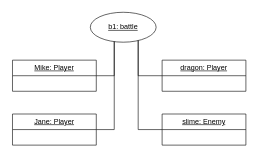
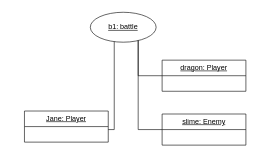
  <mxCell id="0" />
  <mxCell id="1" parent="0" />
  <mxCell id="2" value="&lt;u&gt;b1: battle&lt;/u&gt;" style="ellipse;html=1;whiteSpace=wrap;" vertex="1" parent="1"><mxGeometry x="150" y="20" width="110" height="50" as="geometry" /></mxCell>
- <mxCell id="3" value="&lt;u&gt;Mike: Player&lt;/u&gt;" style="swimlane;fontStyle=0;childLayout=stackLayout;horizontal=1;startSize=26;fillColor=none;horizontalStack=0;resizeParent=1;resizeParentMax=0;resizeLast=0;collapsible=1;marginBottom=0;whiteSpace=wrap;html=1;" vertex="1" parent="1"><mxGeometry x="20" y="100" width="140" height="52" as="geometry" /></mxCell>
- <mxCell id="4" value="&lt;u&gt;Jane: Player&lt;/u&gt;" style="swimlane;fontStyle=0;childLayout=stackLayout;horizontal=1;startSize=26;fillColor=none;horizontalStack=0;resizeParent=1;resizeParentMax=0;resizeLast=0;collapsible=1;marginBottom=0;whiteSpace=wrap;html=1;" vertex="1" parent="1"><mxGeometry x="20" y="190" width="140" height="52" as="geometry" /></mxCell>
+ <mxCell id="4" value="&lt;u&gt;Jane: Player&lt;/u&gt;" style="swimlane;fontStyle=0;childLayout=stackLayout;horizontal=1;startSize=26;fillColor=none;horizontalStack=0;resizeParent=1;resizeParentMax=0;resizeLast=0;collapsible=1;marginBottom=0;whiteSpace=wrap;html=1;" vertex="1" parent="1"><mxGeometry x="40" y="185" width="140" height="52" as="geometry" /></mxCell>
  <mxCell id="5" value="&lt;u&gt;slime: Enemy&lt;/u&gt;" style="swimlane;fontStyle=0;childLayout=stackLayout;horizontal=1;startSize=26;fillColor=none;horizontalStack=0;resizeParent=1;resizeParentMax=0;resizeLast=0;collapsible=1;marginBottom=0;whiteSpace=wrap;html=1;" vertex="1" parent="1"><mxGeometry x="270" y="190" width="140" height="52" as="geometry" /></mxCell>
  <mxCell id="6" value="&lt;u&gt;dragon: Player&lt;/u&gt;" style="swimlane;fontStyle=0;childLayout=stackLayout;horizontal=1;startSize=26;fillColor=none;horizontalStack=0;resizeParent=1;resizeParentMax=0;resizeLast=0;collapsible=1;marginBottom=0;whiteSpace=wrap;html=1;" vertex="1" parent="1"><mxGeometry x="270" y="100" width="140" height="52" as="geometry" /></mxCell>
  <mxCell id="7" value="" style="endArrow=none;html=1;edgeStyle=orthogonalEdgeStyle;rounded=0;fontSize=12;startSize=8;endSize=8;curved=0;" edge="1" parent="1" source="4" target="2"><mxGeometry relative="1" as="geometry"><mxPoint x="110" y="290" as="sourcePoint" /><mxPoint x="270" y="290" as="targetPoint" /><Array as="points"><mxPoint x="190" y="216" /></Array></mxGeometry></mxCell>
- <mxCell id="8" value="" style="endArrow=none;html=1;edgeStyle=orthogonalEdgeStyle;rounded=0;fontSize=12;startSize=8;endSize=8;curved=0;" edge="1" parent="1" source="3" target="2"><mxGeometry relative="1" as="geometry"><mxPoint x="190" y="300" as="sourcePoint" /><mxPoint x="190" y="126" as="targetPoint" /><Array as="points"><mxPoint x="190" y="126" /></Array></mxGeometry></mxCell>
  <mxCell id="9" value="" style="endArrow=none;html=1;edgeStyle=orthogonalEdgeStyle;rounded=0;fontSize=12;startSize=8;endSize=8;curved=0;" edge="1" parent="1" source="2" target="5"><mxGeometry relative="1" as="geometry"><mxPoint x="130" y="320" as="sourcePoint" /><mxPoint x="290" y="320" as="targetPoint" /><Array as="points"><mxPoint x="230" y="216" /></Array></mxGeometry></mxCell>
  <mxCell id="10" value="" style="endArrow=none;html=1;edgeStyle=orthogonalEdgeStyle;rounded=0;fontSize=12;startSize=8;endSize=8;curved=0;" edge="1" parent="1" source="2" target="6"><mxGeometry relative="1" as="geometry"><mxPoint x="140" y="330" as="sourcePoint" /><mxPoint x="300" y="330" as="targetPoint" /><Array as="points"><mxPoint x="230" y="126" /></Array></mxGeometry></mxCell>
